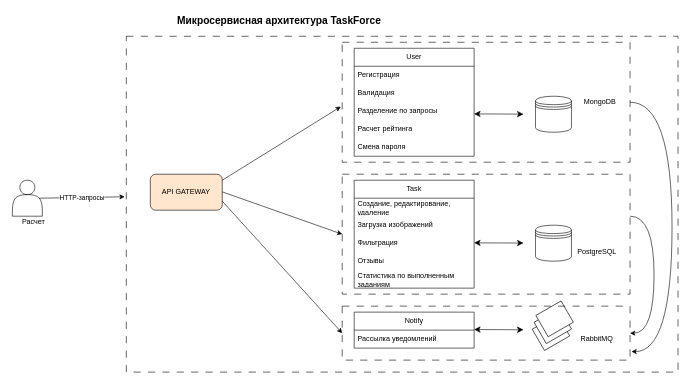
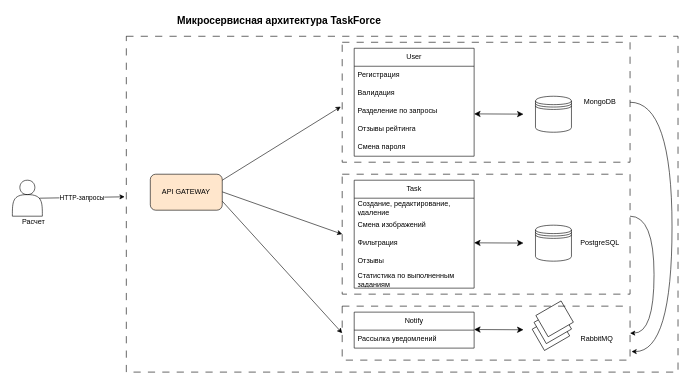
  <mxCell id="0" />
  <mxCell id="1" parent="0" />
  <mxCell id="2" value="" style="rounded=0;whiteSpace=wrap;html=1;fillColor=none;dashed=1;dashPattern=12 12;" vertex="1" parent="1"><mxGeometry x="210" y="60" width="920" height="560" as="geometry" /></mxCell>
  <mxCell id="3" value="&lt;b&gt;&lt;font style=&quot;font-size: 17px;&quot;&gt;Микросервисная архитектура&amp;nbsp;TaskForce&lt;/font&gt;&lt;/b&gt;" style="text;html=1;strokeColor=none;fillColor=none;align=center;verticalAlign=middle;whiteSpace=wrap;rounded=0;" vertex="1" parent="1"><mxGeometry x="220" y="20" width="490" height="30" as="geometry" /></mxCell>
  <mxCell id="4" style="edgeStyle=orthogonalEdgeStyle;rounded=0;orthogonalLoop=1;jettySize=auto;html=1;exitX=0.9;exitY=0.5;exitDx=0;exitDy=0;exitPerimeter=0;entryX=0.63;entryY=-0.048;entryDx=0;entryDy=0;entryPerimeter=0;" edge="1" parent="1" source="5" target="8"><mxGeometry relative="1" as="geometry" /></mxCell>
  <mxCell id="5" value="" style="shape=actor;whiteSpace=wrap;html=1;" vertex="1" parent="1"><mxGeometry x="20" y="300" width="50" height="60" as="geometry" /></mxCell>
  <mxCell id="6" value="" style="endArrow=classic;html=1;rounded=0;exitX=0.9;exitY=0.5;exitDx=0;exitDy=0;exitPerimeter=0;entryX=-0.003;entryY=0.478;entryDx=0;entryDy=0;entryPerimeter=0;" edge="1" parent="1" source="5" target="2"><mxGeometry relative="1" as="geometry"><mxPoint x="80" y="260" as="sourcePoint" /><mxPoint x="200" y="330" as="targetPoint" /></mxGeometry></mxCell>
  <mxCell id="7" value="HTTP-запросы" style="edgeLabel;resizable=0;html=1;align=center;verticalAlign=middle;" connectable="0" vertex="1" parent="6"><mxGeometry relative="1" as="geometry" /></mxCell>
  <mxCell id="8" value="Расчет" style="text;html=1;align=center;verticalAlign=middle;resizable=0;points=[];autosize=1;strokeColor=none;fillColor=none;" vertex="1" parent="1"><mxGeometry x="20" y="355" width="70" height="30" as="geometry" /></mxCell>
  <mxCell id="9" value="API GATEWAY" style="rounded=1;whiteSpace=wrap;html=1;fillColor=#ffe6cc;" vertex="1" parent="1"><mxGeometry y="290" width="120" height="60" as="geometry" x="250" /></mxCell>
  <mxCell id="10" value="User" style="swimlane;fontStyle=0;childLayout=stackLayout;horizontal=1;startSize=30;horizontalStack=0;resizeParent=1;resizeParentMax=0;resizeLast=0;collapsible=1;marginBottom=0;whiteSpace=wrap;html=1;absoluteArcSize=0;swimlaneLine=1;rounded=0;allowArrows=1;connectable=1;container=1;autosize=0;comic=0;enumerate=0;moveCells=0;pointerEvents=1;" vertex="1" parent="1"><mxGeometry x="590" y="80" width="200" height="180" as="geometry"><mxRectangle x="540" y="190" width="60" height="30" as="alternateBounds" /></mxGeometry></mxCell>
  <mxCell id="11" value="Регистрация" style="text;strokeColor=none;fillColor=none;align=left;verticalAlign=middle;spacingLeft=4;spacingRight=4;overflow=hidden;points=[[0,0.5],[1,0.5]];portConstraint=eastwest;rotatable=0;whiteSpace=wrap;html=1;" vertex="1" parent="10"><mxGeometry y="30" width="200" height="30" as="geometry" /></mxCell>
  <mxCell id="12" value="Валидация" style="text;strokeColor=none;fillColor=none;align=left;verticalAlign=middle;spacingLeft=4;spacingRight=4;overflow=hidden;points=[[0,0.5],[1,0.5]];portConstraint=eastwest;rotatable=0;whiteSpace=wrap;html=1;" vertex="1" parent="10"><mxGeometry y="60" width="200" height="30" as="geometry" /></mxCell>
  <mxCell id="13" value="Разделение по запросы" style="text;strokeColor=none;fillColor=none;align=left;verticalAlign=middle;spacingLeft=4;spacingRight=4;overflow=hidden;points=[[0,0.5],[1,0.5]];portConstraint=eastwest;rotatable=0;whiteSpace=wrap;html=1;" vertex="1" parent="10"><mxGeometry y="90" width="200" height="30" as="geometry" /></mxCell>
- <mxCell id="14" value="Расчет рейтинга" style="text;strokeColor=none;fillColor=none;align=left;verticalAlign=middle;spacingLeft=4;spacingRight=4;overflow=hidden;points=[[0,0.5],[1,0.5]];portConstraint=eastwest;rotatable=0;whiteSpace=wrap;html=1;" vertex="1" parent="10"><mxGeometry y="120" width="200" height="30" as="geometry" /></mxCell>
+ <mxCell id="14" value="Отзывы рейтинга" style="text;strokeColor=none;fillColor=none;align=left;verticalAlign=middle;spacingLeft=4;spacingRight=4;overflow=hidden;points=[[0,0.5],[1,0.5]];portConstraint=eastwest;rotatable=0;whiteSpace=wrap;html=1;" vertex="1" parent="10"><mxGeometry y="120" width="200" height="30" as="geometry" /></mxCell>
  <mxCell id="15" value="Смена пароля" style="text;strokeColor=none;fillColor=none;align=left;verticalAlign=middle;spacingLeft=4;spacingRight=4;overflow=hidden;points=[[0,0.5],[1,0.5]];portConstraint=eastwest;rotatable=0;whiteSpace=wrap;html=1;" vertex="1" parent="10"><mxGeometry y="150" width="200" height="30" as="geometry" /></mxCell>
  <mxCell id="16" value="Task" style="swimlane;fontStyle=0;childLayout=stackLayout;horizontal=1;startSize=30;horizontalStack=0;resizeParent=1;resizeParentMax=0;resizeLast=0;collapsible=1;marginBottom=0;whiteSpace=wrap;html=1;absoluteArcSize=0;swimlaneLine=1;rounded=0;allowArrows=1;connectable=1;container=1;autosize=0;comic=0;enumerate=0;moveCells=0;pointerEvents=1;" vertex="1" parent="1"><mxGeometry x="590" y="300" width="200" height="180" as="geometry"><mxRectangle x="540" y="190" width="60" height="30" as="alternateBounds" /></mxGeometry></mxCell>
  <mxCell id="17" value="Создание, редактирование, удаление" style="text;strokeColor=none;fillColor=none;align=left;verticalAlign=middle;spacingLeft=4;spacingRight=4;overflow=hidden;points=[[0,0.5],[1,0.5]];portConstraint=eastwest;rotatable=0;whiteSpace=wrap;html=1;" vertex="1" parent="16"><mxGeometry y="30" width="200" height="30" as="geometry" /></mxCell>
- <mxCell id="18" value="Загрузка изображений" style="text;strokeColor=none;fillColor=none;align=left;verticalAlign=middle;spacingLeft=4;spacingRight=4;overflow=hidden;points=[[0,0.5],[1,0.5]];portConstraint=eastwest;rotatable=0;whiteSpace=wrap;html=1;" vertex="1" parent="16"><mxGeometry y="60" width="200" height="30" as="geometry" /></mxCell>
+ <mxCell id="18" value="Смена изображений" style="text;strokeColor=none;fillColor=none;align=left;verticalAlign=middle;spacingLeft=4;spacingRight=4;overflow=hidden;points=[[0,0.5],[1,0.5]];portConstraint=eastwest;rotatable=0;whiteSpace=wrap;html=1;" vertex="1" parent="16"><mxGeometry y="60" width="200" height="30" as="geometry" /></mxCell>
  <mxCell id="19" value="Фильтрация" style="text;strokeColor=none;fillColor=none;align=left;verticalAlign=middle;spacingLeft=4;spacingRight=4;overflow=hidden;points=[[0,0.5],[1,0.5]];portConstraint=eastwest;rotatable=0;whiteSpace=wrap;html=1;" vertex="1" parent="16"><mxGeometry y="90" width="200" height="30" as="geometry" /></mxCell>
  <mxCell id="20" value="Отзывы" style="text;strokeColor=none;fillColor=none;align=left;verticalAlign=middle;spacingLeft=4;spacingRight=4;overflow=hidden;points=[[0,0.5],[1,0.5]];portConstraint=eastwest;rotatable=0;whiteSpace=wrap;html=1;" vertex="1" parent="16"><mxGeometry y="120" width="200" height="30" as="geometry" /></mxCell>
  <mxCell id="21" value="Статистика по выполненным заданиям" style="text;strokeColor=none;fillColor=none;align=left;verticalAlign=middle;spacingLeft=4;spacingRight=4;overflow=hidden;points=[[0,0.5],[1,0.5]];portConstraint=eastwest;rotatable=0;whiteSpace=wrap;html=1;" vertex="1" parent="16"><mxGeometry y="150" width="200" height="30" as="geometry" /></mxCell>
  <mxCell id="22" value="Notify" style="swimlane;fontStyle=0;childLayout=stackLayout;horizontal=1;startSize=30;horizontalStack=0;resizeParent=1;resizeParentMax=0;resizeLast=0;collapsible=1;marginBottom=0;whiteSpace=wrap;html=1;absoluteArcSize=0;swimlaneLine=1;rounded=0;allowArrows=1;connectable=1;container=1;autosize=0;comic=0;enumerate=0;moveCells=0;pointerEvents=1;" vertex="1" parent="1"><mxGeometry x="590" y="520" width="200" height="60" as="geometry"><mxRectangle x="540" y="190" width="60" height="30" as="alternateBounds" /></mxGeometry></mxCell>
  <mxCell id="23" value="Рассылка уведомлений" style="text;strokeColor=none;fillColor=none;align=left;verticalAlign=middle;spacingLeft=4;spacingRight=4;overflow=hidden;points=[[0,0.5],[1,0.5]];portConstraint=eastwest;rotatable=0;whiteSpace=wrap;html=1;" vertex="1" parent="22"><mxGeometry y="30" width="200" height="30" as="geometry" /></mxCell>
  <mxCell id="24" value="" style="verticalLabelPosition=bottom;verticalAlign=top;html=1;shape=mxgraph.basic.layered_rect;dx=16.73;outlineConnect=0;whiteSpace=wrap;rotation=60;" vertex="1" parent="1"><mxGeometry x="892.3" y="510" width="57.7" height="65.27" as="geometry" /></mxCell>
  <mxCell id="25" value="RabbitMQ" style="text;html=1;strokeColor=none;fillColor=none;align=center;verticalAlign=middle;whiteSpace=wrap;rounded=0;" vertex="1" parent="1"><mxGeometry x="965" y="550" width="60" height="30" as="geometry" /></mxCell>
  <mxCell id="26" value="" style="edgeStyle=none;orthogonalLoop=1;jettySize=auto;html=1;endArrow=classic;startArrow=classic;endSize=8;startSize=8;rounded=0;" edge="1" parent="1"><mxGeometry width="100" relative="1" as="geometry"><mxPoint x="790" y="549" as="sourcePoint" /><mxPoint x="872.3" y="549.41" as="targetPoint" /><Array as="points" /></mxGeometry></mxCell>
- <mxCell id="27" value="PostgreSQL" style="text;html=1;strokeColor=none;fillColor=none;align=center;verticalAlign=middle;whiteSpace=wrap;rounded=0;" vertex="1" parent="1"><mxGeometry x="965" y="405" width="60" height="30" as="geometry" /></mxCell>
+ <mxCell id="27" value="PostgreSQL" style="text;html=1;strokeColor=none;fillColor=none;align=center;verticalAlign=middle;whiteSpace=wrap;rounded=0;" vertex="1" parent="1"><mxGeometry x="970" y="390" width="60" height="30" as="geometry" /></mxCell>
  <mxCell id="28" value="" style="edgeStyle=none;orthogonalLoop=1;jettySize=auto;html=1;endArrow=classic;startArrow=classic;endSize=8;startSize=8;rounded=0;" edge="1" parent="1"><mxGeometry width="100" relative="1" as="geometry"><mxPoint x="790" y="404.41" as="sourcePoint" /><mxPoint x="872.3" y="404.82" as="targetPoint" /><Array as="points" /></mxGeometry></mxCell>
  <mxCell id="29" value="" style="shape=datastore;whiteSpace=wrap;html=1;" vertex="1" parent="1"><mxGeometry x="892.3" y="375" width="60" height="60" as="geometry" /></mxCell>
  <mxCell id="30" value="MongoDB" style="text;html=1;strokeColor=none;fillColor=none;align=center;verticalAlign=middle;whiteSpace=wrap;rounded=0;" vertex="1" parent="1"><mxGeometry x="970" y="155" width="60" height="30" as="geometry" /></mxCell>
  <mxCell id="31" value="" style="edgeStyle=none;orthogonalLoop=1;jettySize=auto;html=1;endArrow=classic;startArrow=classic;endSize=8;startSize=8;rounded=0;" edge="1" parent="1"><mxGeometry width="100" relative="1" as="geometry"><mxPoint x="790" y="189.41" as="sourcePoint" /><mxPoint x="872.3" y="189.82" as="targetPoint" /><Array as="points" /></mxGeometry></mxCell>
  <mxCell id="32" value="" style="shape=datastore;whiteSpace=wrap;html=1;" vertex="1" parent="1"><mxGeometry x="892.3" y="160" width="60" height="60" as="geometry" /></mxCell>
  <mxCell id="33" value="" style="rounded=0;whiteSpace=wrap;html=1;fillColor=none;dashed=1;dashPattern=12 12;" vertex="1" parent="1"><mxGeometry x="570" y="70" width="480" height="200" as="geometry" /></mxCell>
  <mxCell id="34" value="" style="rounded=0;whiteSpace=wrap;html=1;fillColor=none;dashed=1;dashPattern=12 12;" vertex="1" parent="1"><mxGeometry x="570" y="290" width="480" height="200" as="geometry" /></mxCell>
  <mxCell id="35" value="" style="rounded=0;whiteSpace=wrap;html=1;fillColor=none;dashed=1;dashPattern=12 12;" vertex="1" parent="1"><mxGeometry x="570" y="510" width="480" height="90" as="geometry" /></mxCell>
  <mxCell id="36" value="" style="edgeStyle=none;orthogonalLoop=1;jettySize=auto;html=1;rounded=0;entryX=-0.005;entryY=0.537;entryDx=0;entryDy=0;entryPerimeter=0;" edge="1" parent="1" target="33"><mxGeometry width="100" relative="1" as="geometry"><mxPoint x="370" y="300" as="sourcePoint" /><mxPoint x="470" y="300" as="targetPoint" /><Array as="points" /></mxGeometry></mxCell>
  <mxCell id="37" value="" style="edgeStyle=none;orthogonalLoop=1;jettySize=auto;html=1;rounded=0;entryX=0;entryY=0.5;entryDx=0;entryDy=0;" edge="1" parent="1" target="34"><mxGeometry width="100" relative="1" as="geometry"><mxPoint x="370" y="319.44" as="sourcePoint" /><mxPoint x="470" y="319.44" as="targetPoint" /><Array as="points" /></mxGeometry></mxCell>
  <mxCell id="38" value="" style="edgeStyle=none;orthogonalLoop=1;jettySize=auto;html=1;rounded=0;exitX=1;exitY=0.75;exitDx=0;exitDy=0;entryX=0;entryY=0.5;entryDx=0;entryDy=0;" edge="1" parent="1" source="9" target="35"><mxGeometry width="100" relative="1" as="geometry"><mxPoint x="350" y="390" as="sourcePoint" /><mxPoint x="450" y="380" as="targetPoint" /><Array as="points" /></mxGeometry></mxCell>
  <mxCell id="39" style="edgeStyle=orthogonalEdgeStyle;rounded=0;orthogonalLoop=1;jettySize=auto;html=1;exitX=1;exitY=0.5;exitDx=0;exitDy=0;entryX=1.005;entryY=0.842;entryDx=0;entryDy=0;curved=1;entryPerimeter=0;" edge="1" parent="1" source="33" target="35"><mxGeometry relative="1" as="geometry"><Array as="points"><mxPoint x="1120" y="170" /><mxPoint x="1120" y="586" /></Array><mxPoint x="1260" y="270" as="sourcePoint" /><mxPoint x="1260" y="788" as="targetPoint" /></mxGeometry></mxCell>
  <mxCell id="40" style="edgeStyle=orthogonalEdgeStyle;rounded=0;orthogonalLoop=1;jettySize=auto;html=1;exitX=1;exitY=0.5;exitDx=0;exitDy=0;entryX=1;entryY=0.5;entryDx=0;entryDy=0;curved=1;" edge="1" parent="1" target="35"><mxGeometry relative="1" as="geometry"><Array as="points"><mxPoint x="1090" y="360" /><mxPoint x="1090" y="555" /></Array><mxPoint x="1050" y="360" as="sourcePoint" /><mxPoint x="1052" y="776" as="targetPoint" /></mxGeometry></mxCell>
